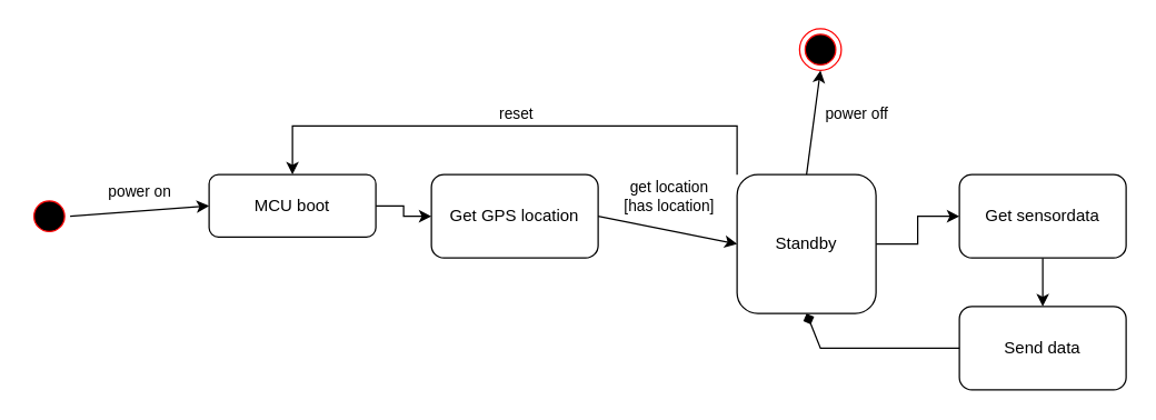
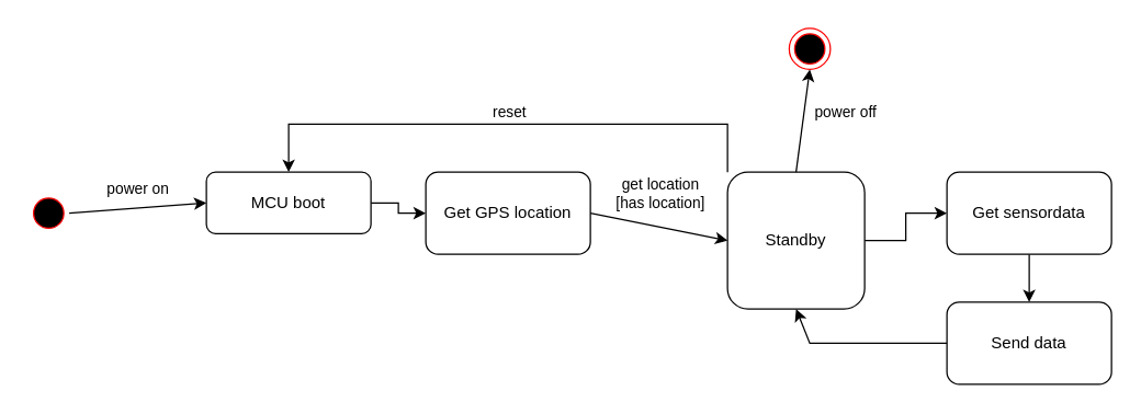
  <mxCell id="0" />
  <mxCell id="1" parent="0" />
  <mxCell id="2" value="" style="ellipse;html=1;shape=startState;fillColor=#000000;strokeColor=#ff0000;" vertex="1" parent="1"><mxGeometry x="20" y="140" width="30" height="30" as="geometry" /></mxCell>
  <mxCell id="3" value="" style="ellipse;html=1;shape=endState;fillColor=#000000;strokeColor=#ff0000;" vertex="1" parent="1"><mxGeometry x="575" y="20" width="30" height="30" as="geometry" /></mxCell>
  <mxCell id="4" value="" style="edgeStyle=orthogonalEdgeStyle;rounded=0;orthogonalLoop=1;jettySize=auto;html=1;" edge="1" parent="1" source="5" target="10"><mxGeometry relative="1" as="geometry" /></mxCell>
  <mxCell id="5" value="MCU boot" style="rounded=1;whiteSpace=wrap;html=1;" vertex="1" parent="1"><mxGeometry x="150" y="125" width="120" height="45" as="geometry" /></mxCell>
  <mxCell id="6" value="" style="edgeStyle=orthogonalEdgeStyle;rounded=0;orthogonalLoop=1;jettySize=auto;html=1;" edge="1" parent="1" source="7" target="9"><mxGeometry relative="1" as="geometry" /></mxCell>
  <mxCell id="7" value="Standby" style="rounded=1;whiteSpace=wrap;html=1;" vertex="1" parent="1"><mxGeometry x="530" y="125" width="100" height="100" as="geometry" /></mxCell>
  <mxCell id="8" value="" style="edgeStyle=orthogonalEdgeStyle;rounded=0;orthogonalLoop=1;jettySize=auto;html=1;" edge="1" parent="1" source="9" target="11"><mxGeometry relative="1" as="geometry" /></mxCell>
  <mxCell id="9" value="Get sensordata" style="rounded=1;whiteSpace=wrap;html=1;" vertex="1" parent="1"><mxGeometry x="690" y="125" width="120" height="60" as="geometry" /></mxCell>
  <mxCell id="10" value="Get GPS location" style="rounded=1;whiteSpace=wrap;html=1;" vertex="1" parent="1"><mxGeometry x="310" y="125" width="120" height="60" as="geometry" /></mxCell>
  <mxCell id="11" value="Send data" style="rounded=1;whiteSpace=wrap;html=1;" vertex="1" parent="1"><mxGeometry x="690" y="220" width="120" height="60" as="geometry" /></mxCell>
  <mxCell id="12" value="" style="endArrow=classic;html=1;rounded=0;exitX=1;exitY=0.5;exitDx=0;exitDy=0;entryX=0;entryY=0.5;entryDx=0;entryDy=0;" edge="1" parent="1" source="2" target="5"><mxGeometry relative="1" as="geometry"><mxPoint x="400" y="150" as="sourcePoint" /><mxPoint x="500" y="150" as="targetPoint" /></mxGeometry></mxCell>
  <mxCell id="13" value="power on" style="edgeLabel;resizable=0;html=1;align=center;verticalAlign=middle;" connectable="0" vertex="1" parent="12"><mxGeometry relative="1" as="geometry"><mxPoint y="-15" as="offset" /></mxGeometry></mxCell>
  <mxCell id="14" value="" style="endArrow=classic;html=1;rounded=0;exitX=0.5;exitY=0;exitDx=0;exitDy=0;entryX=0.5;entryY=1;entryDx=0;entryDy=0;" edge="1" parent="1" source="7" target="3"><mxGeometry relative="1" as="geometry"><mxPoint x="650" y="70" as="sourcePoint" /><mxPoint x="750" y="70" as="targetPoint" /></mxGeometry></mxCell>
  <mxCell id="15" value="power off" style="edgeLabel;resizable=0;html=1;align=center;verticalAlign=middle;" connectable="0" vertex="1" parent="14"><mxGeometry relative="1" as="geometry"><mxPoint x="30" y="-7" as="offset" /></mxGeometry></mxCell>
  <mxCell id="16" value="" style="endArrow=classic;html=1;rounded=0;exitX=1;exitY=0.5;exitDx=0;exitDy=0;entryX=0;entryY=0.5;entryDx=0;entryDy=0;" edge="1" parent="1" source="10" target="7"><mxGeometry relative="1" as="geometry"><mxPoint x="390" y="260" as="sourcePoint" /><mxPoint x="490" y="260" as="targetPoint" /></mxGeometry></mxCell>
  <mxCell id="17" value="get location &lt;br&gt;[has location]" style="edgeLabel;resizable=0;html=1;align=center;verticalAlign=middle;" connectable="0" vertex="1" parent="16"><mxGeometry relative="1" as="geometry"><mxPoint y="-25" as="offset" /></mxGeometry></mxCell>
- <mxCell id="18" value="" style="endArrow=diamond;html=1;rounded=0;exitX=0;exitY=0.5;exitDx=0;exitDy=0;entryX=0.5;entryY=1;entryDx=0;entryDy=0;" edge="1" parent="1" source="11" target="7"><mxGeometry width="50" height="50" relative="1" as="geometry"><mxPoint x="550" y="310" as="sourcePoint" /><mxPoint x="600" y="260" as="targetPoint" /><Array as="points"><mxPoint x="590" y="250" /></Array></mxGeometry></mxCell>
+ <mxCell id="18" value="" style="endArrow=classic;html=1;rounded=0;exitX=0;exitY=0.5;exitDx=0;exitDy=0;entryX=0.5;entryY=1;entryDx=0;entryDy=0;" edge="1" parent="1" source="11" target="7"><mxGeometry width="50" height="50" relative="1" as="geometry"><mxPoint x="550" y="310" as="sourcePoint" /><mxPoint x="600" y="260" as="targetPoint" /><Array as="points"><mxPoint x="590" y="250" /></Array></mxGeometry></mxCell>
  <mxCell id="19" value="" style="endArrow=classic;html=1;rounded=0;exitX=0;exitY=0;exitDx=0;exitDy=0;entryX=0.5;entryY=0;entryDx=0;entryDy=0;" edge="1" parent="1" source="7" target="5"><mxGeometry relative="1" as="geometry"><mxPoint x="520" y="85" as="sourcePoint" /><mxPoint x="520" y="10" as="targetPoint" /><Array as="points"><mxPoint x="530" y="90" /><mxPoint x="210" y="90" /></Array></mxGeometry></mxCell>
  <mxCell id="20" value="reset" style="edgeLabel;resizable=0;html=1;align=center;verticalAlign=middle;" connectable="0" vertex="1" parent="19"><mxGeometry relative="1" as="geometry"><mxPoint y="-10" as="offset" /></mxGeometry></mxCell>
